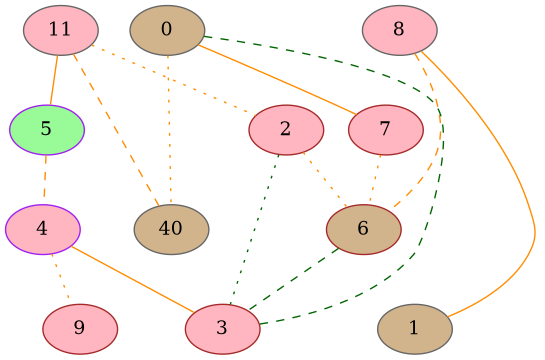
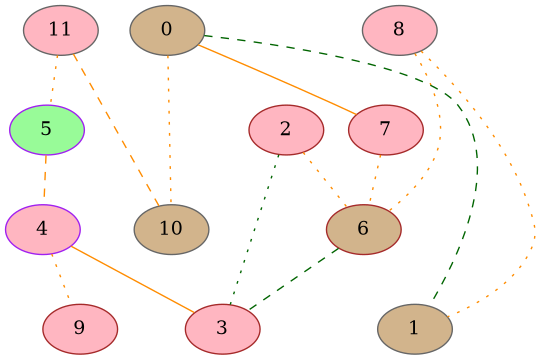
  strict graph {
    node [color=brown fillcolor=lightpink style=filled weight=0]
    edge [color=darkorange style=dotted weight=0]
    6 [fillcolor=tan]
    7
-   10 [color=gray40 fillcolor=tan label=40]
+   10 [color=gray40 fillcolor=tan]
    3
    11 [color=gray40]
    5 [color=purple fillcolor=palegreen]
    2
    4 [color=purple]
    1 [color=gray40 fillcolor=tan]
    9
    8 [color=gray40]
    0 [color=gray40 fillcolor=tan]
    6 -- 3 [color=darkgreen style=dashed]
    7 -- 6
    11 -- 10 [style=dashed]
-   11 -- 5 [style=solid]
-   11 -- 2
+   11 -- 5
    5 -- 4 [style=dashed]
    2 -- 6
    2 -- 3 [color=darkgreen]
    4 -- 3 [style=solid]
    4 -- 9
-   8 -- 6 [style=dashed]
-   8 -- 1 [style=solid]
+   8 -- 6
+   8 -- 1
    0 -- 7 [style=solid]
    0 -- 10
-   0 -- 3 [color=darkgreen style=dashed]
+   0 -- 1 [color=darkgreen style=dashed]
  }
